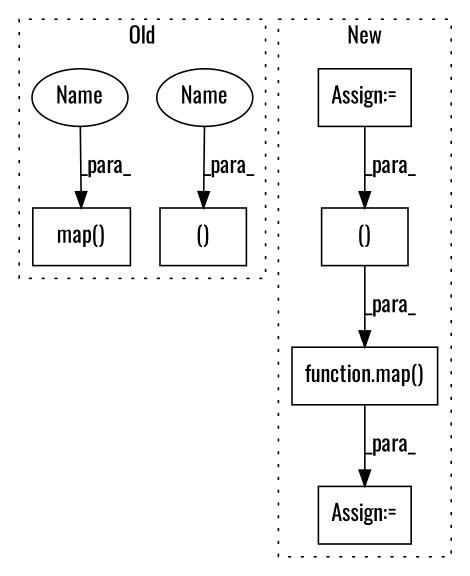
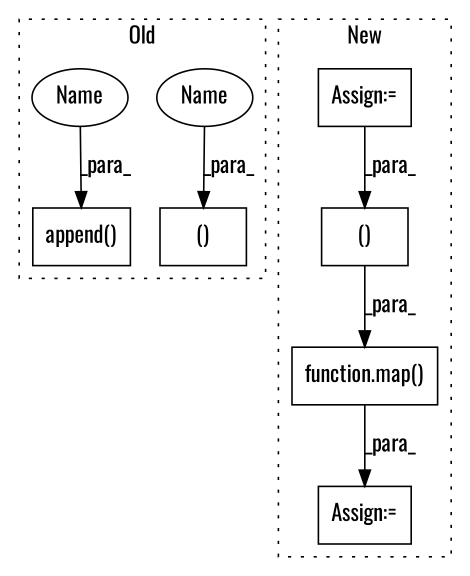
  digraph {
    fontname=Oswald
    node [a=75 l=6 shape=box fontname=Oswald]
    edge [fontname=Oswald]
-   n1 [l="13,1" label="map()" s="3413,3432"]
+   n1 [l="13,1" label="append()" s="3413,3432"]
    n2 [a=54 l=15 label="()" s=3314]
    n3 [a=87 label=Name s=3323 shape=ellipse]
    n4 [a=87 label=Name s=3426 shape=ellipse]
    n5 [l="4,1" label="function.map()" s="10608,10650"]
    n6 [a=54 l=13 label="()" s=10636]
    n7 [a=68 l=3 label="Assign:=" s=10257]
    n8 [a=68 l=16 label="Assign:=" s=10592]
    subgraph cluster_1 {
      label=Old
      style=dotted
      n1
      n2
      n3
      n4
    }
    subgraph cluster_2 {
      label=New
      style=dotted
      n5
      n6
      n7
      n8
    }
    n3 -> n2 [label=_para_]
    n4 -> n1 [label=_para_]
    n5 -> n8 [label=_para_]
    n6 -> n5 [label=_para_]
    n7 -> n6 [label=_para_]
  }
